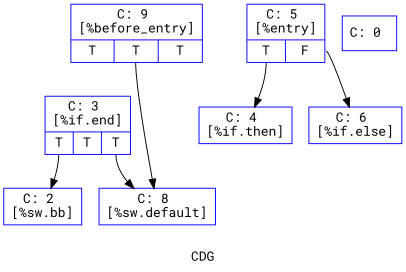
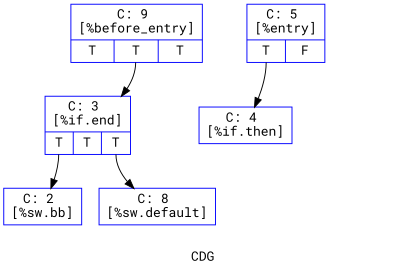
  digraph {
    fontname="Roboto Mono"
    label=CDG
    node [color=blue fontname="Roboto Mono" shape=record]
    edge [collor=blue fontname="Roboto Mono" tailport=s1]
    n1 [label="{C: 9 \n[%before_entry]\n|{<s0>T|<s1>T|<s2>T}}"]
    n2 [label="{C: 3 \n[%if.end]\n|{<s0>T|<s1>T|<s2>T}}"]
    n3 [label="{C: 8 \n[%sw.default]\n}"]
    n4 [label="{C: 2 \n[%sw.bb]\n}"]
    n5 [label="{C: 5 \n[%entry]\n|{<s0>T|<s1>F}}"]
-   n6 [label="{C: 6 \n[%if.else]\n}"]
    n7 [label="{C: 4 \n[%if.then]\n}"]
-   n8 [label="{C: 0 \n}"]
-   n1 -> n3
+   n1 -> n2
    n2 -> n3 [tailport=s2]
    n2 -> n4 [tailport=s0]
-   n5 -> n6 [collor=""]
    n5 -> n7 [tailport=s0]
  }
